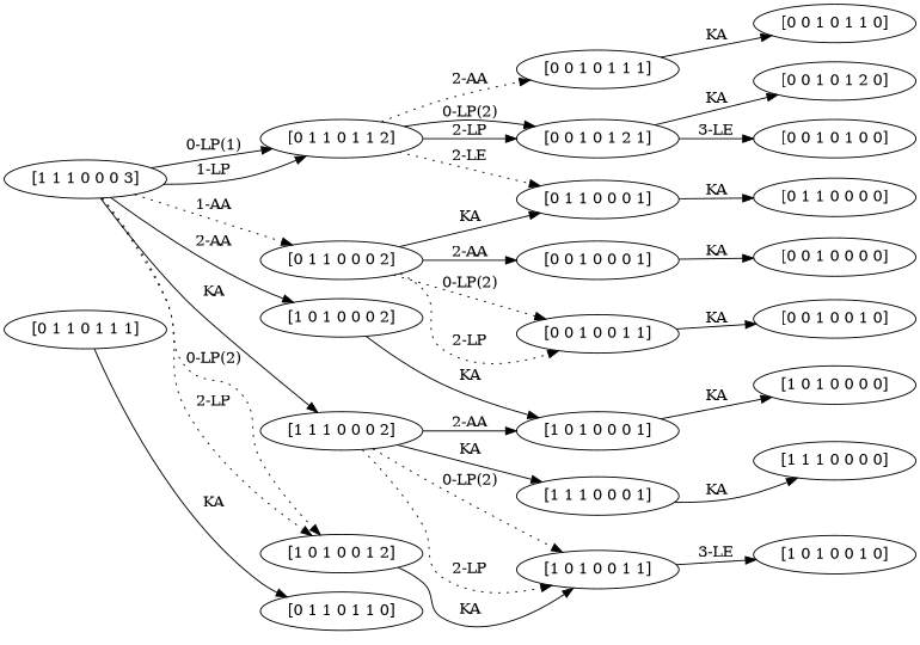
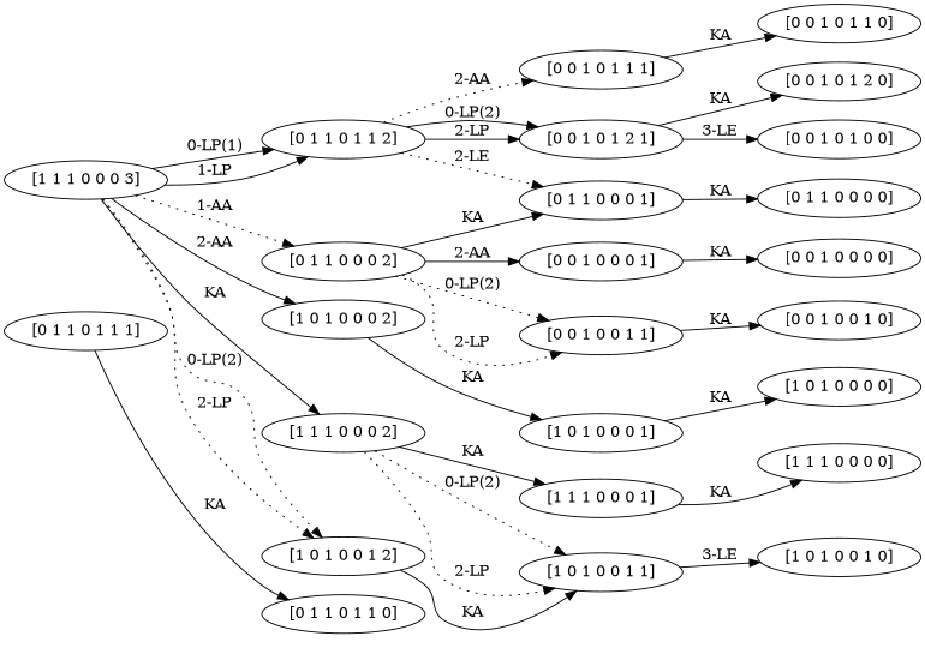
  digraph {
    rankdir=LR
    node [capacity="[0 0 1]" stock="[0 0 0]" time=0 value=0.0]
    edge [goal="[1 0 1 0 0 1 1]" modus=KA revenue=0 time=2 weight=0 weight_goal=0.0]
    n1 [capacity="[0 1 1]" label="[0 1 1 0 1 1 0]" stock="[0 1 1]"]
    n2 [capacity="[0 1 1]" label="[0 1 1 0 1 1 1]" stock="[0 1 1]" time=1]
    n3 [capacity="[0 1 1]" label="[0 1 1 0 1 1 2]" stock="[0 1 1]" time=2 value=1050.0]
    n4 [capacity="[0 1 1]" label="[0 1 1 0 0 0 1]" time=1]
    n5 [label="[0 0 1 0 1 2 1]" stock="[0 1 2]" time=1 value=1500.0]
    n6 [label="[0 0 1 0 1 1 1]" stock="[0 1 1]" time=1]
    n7 [capacity="[0 1 1]" label="[0 1 1 0 0 0 0]"]
    n8 [label="[0 0 1 0 1 2 0]" stock="[0 1 2]"]
    n9 [label="[0 0 1 0 1 0 0]" stock="[0 1 0]"]
    n10 [label="[0 0 1 0 1 1 0]" stock="[0 1 1]"]
    n11 [capacity="[0 1 1]" label="[0 1 1 0 0 0 2]" time=2 value=60.0]
    n12 [label="[0 0 1 0 0 1 1]" stock="[0 0 1]" time=1]
    n13 [label="[0 0 1 0 0 0 1]" time=1]
    n14 [label="[0 0 1 0 0 1 0]" stock="[0 0 1]"]
    n15 [label="[0 0 1 0 0 0 0]"]
    n16 [capacity="[1 0 1]" label="[1 0 1 0 0 1 0]" stock="[0 0 1]"]
    n17 [capacity="[1 0 1]" label="[1 0 1 0 0 1 1]" stock="[0 0 1]" time=1]
    n18 [capacity="[1 0 1]" label="[1 0 1 0 0 1 2]" stock="[0 0 1]" time=2]
    n19 [capacity="[1 0 1]" label="[1 0 1 0 0 0 0]"]
    n20 [capacity="[1 0 1]" label="[1 0 1 0 0 0 1]" time=1]
    n21 [capacity="[1 0 1]" label="[1 0 1 0 0 0 2]" time=2]
    n22 [capacity="[1 1 1]" label="[1 1 1 0 0 0 0]"]
    n23 [capacity="[1 1 1]" label="[1 1 1 0 0 0 1]" time=1]
    n24 [capacity="[1 1 1]" label="[1 1 1 0 0 0 2]" time=2 value=60.0]
    n25 [capacity="[1 1 1]" label="[1 1 1 0 0 0 3]" time=3 value=498.0]
    n2 -> n1 [goal="[0 1 1 0 1 1 0]" label=KA time=1]
    n3 -> n4 [goal="[0 1 1 0 0 0 1]" label="2-LE" modus=LE style=dotted]
    n3 -> n5 [goal="[0 0 1 0 1 2 1]" label="2-LP" modus=LP weight=1500.0 weight_goal=1500.0]
    n3 -> n5 [goal="[0 0 1 0 1 2 1]" label="0-LP(2)" modus=LP weight=1500.0 weight_goal=1500.0]
    n3 -> n6 [goal="[0 0 1 0 1 1 1]" label="2-AA" modus=AA style=dotted]
    n4 -> n7 [goal="[0 1 1 0 0 0 0]" label=KA time=1]
    n5 -> n8 [goal="[0 0 1 0 1 2 0]" label=KA time=1]
    n5 -> n9 [goal="[0 0 1 0 1 0 0]" label="3-LE" modus=LE revenue=5000 time=1 weight=5000.0]
    n6 -> n10 [goal="[0 0 1 0 1 1 0]" label=KA time=1]
    n11 -> n4 [goal="[0 1 1 0 0 0 1]" label=KA]
    n11 -> n12 [goal="[0 0 1 0 0 1 1]" label="2-LP" modus=LP style=dotted]
    n11 -> n12 [goal="[0 0 1 0 0 1 1]" label="0-LP(2)" modus=LP style=dotted]
    n11 -> n13 [goal="[0 0 1 0 0 0 1]" label="2-AA" modus=AA revenue=200 weight=200.0]
    n12 -> n14 [goal="[0 0 1 0 0 1 0]" label=KA time=1]
    n13 -> n15 [goal="[0 0 1 0 0 0 0]" label=KA time=1]
    n17 -> n16 [goal="[1 0 1 0 0 1 0]" label="3-LE" time=1]
    n18 -> n17 [label=KA]
    n20 -> n19 [goal="[1 0 1 0 0 0 0]" label=KA time=1]
    n21 -> n20 [goal="[1 0 1 0 0 0 1]" label=KA]
    n23 -> n22 [goal="[1 1 1 0 0 0 0]" label=KA time=1]
    n24 -> n17 [label="2-LP" modus=LP style=dotted]
    n24 -> n17 [label="0-LP(2)" modus=LP style=dotted]
-   n24 -> n20 [goal="[1 0 1 0 0 0 1]" label="2-AA" modus=AA revenue=200 weight=200.0]
    n24 -> n23 [goal="[1 1 1 0 0 0 1]" label=KA]
    n25 -> n3 [goal="[0 1 1 0 1 1 2]" label="1-LP" modus=LP time=3 weight=990.0 weight_goal=1050.0]
    n25 -> n3 [goal="[0 1 1 0 1 1 2]" label="0-LP(1)" modus=LP time=3 weight=990.0 weight_goal=1050.0]
    n25 -> n11 [goal="[0 1 1 0 0 0 2]" label="1-AA" modus=AA style=dotted time=3 weight_goal=60.0]
    n25 -> n18 [goal="[1 0 1 0 0 1 2]" label="2-LP" modus=LP style=dotted time=3]
    n25 -> n18 [goal="[1 0 1 0 0 1 2]" label="0-LP(2)" modus=LP style=dotted time=3]
    n25 -> n21 [goal="[1 0 1 0 0 0 2]" label="2-AA" modus=AA revenue=200 time=3 weight=140.0]
    n25 -> n24 [goal="[1 1 1 0 0 0 2]" label=KA time=3 weight_goal=60.0]
  }
